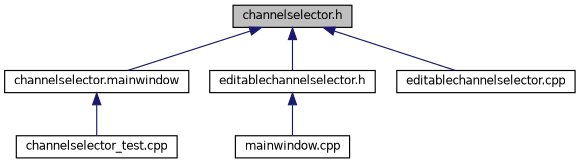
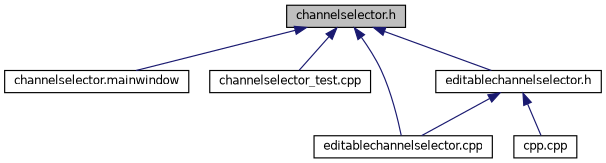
  digraph {
    node [color=black fillcolor=white fontname=Helvetica fontsize=10 shape=record style=filled]
    edge [color=midnightblue dir=back fontname=Helvetica fontsize=10 labelfontname=Helvetica labelfontsize=10 style=solid]
    n1 [fillcolor=grey75 fontcolor=black height=0.2 label="channelselector.h" width=0.4]
    n2 [height=0.2 label="channelselector.mainwindow" width=0.4]
    n3 [height=0.2 label="channelselector_test.cpp" width=0.4]
    n4 [height=0.2 label="editablechannelselector.h" width=0.4]
    n5 [height=0.2 label="editablechannelselector.cpp" width=0.4]
-   n6 [height=0.2 label="mainwindow.cpp" width=0.4]
+   n6 [height=0.2 label="cpp.cpp" width=0.4]
    n1 -> n2
-   n2 -> n3
+   n1 -> n3
    n1 -> n4
    n1 -> n5
+   n4 -> n5
    n4 -> n6
  }
